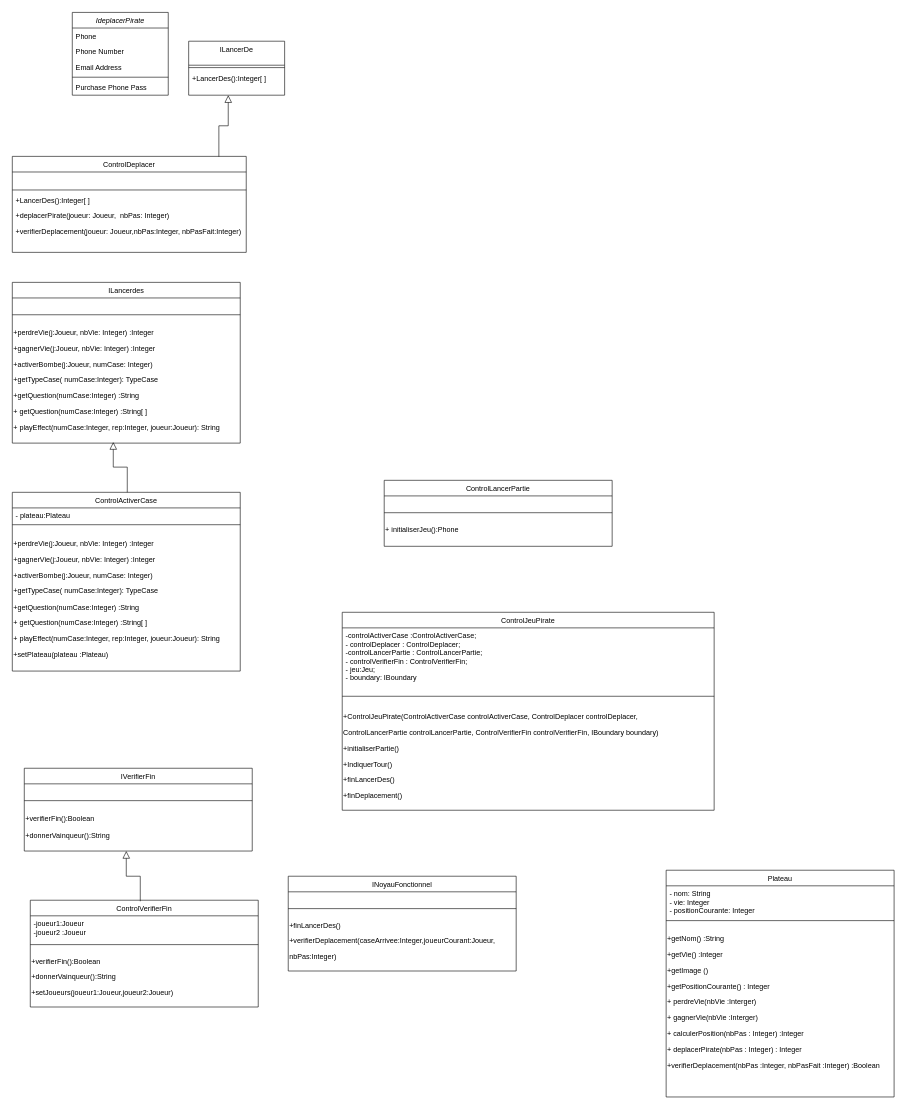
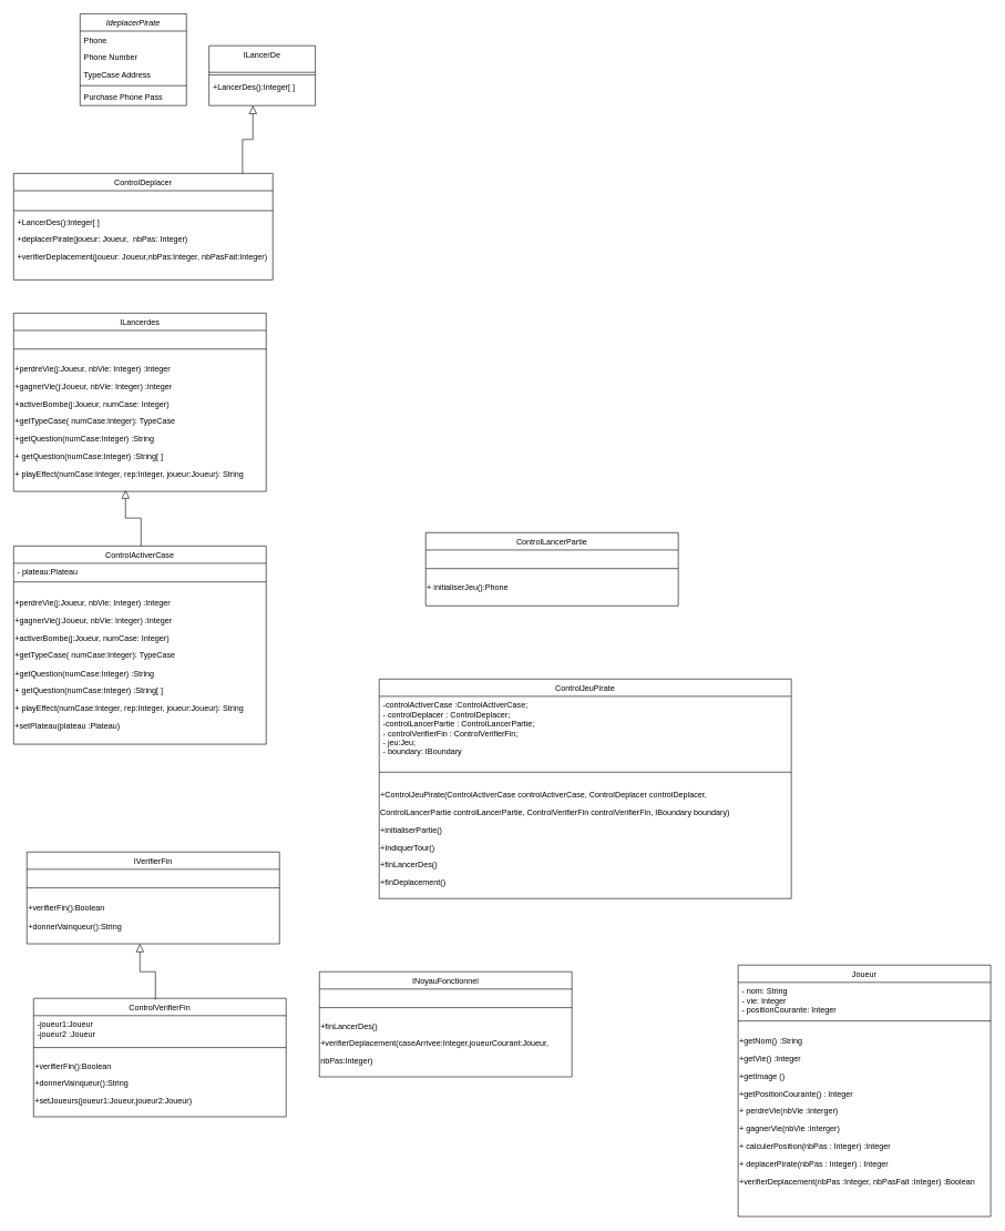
  <mxCell id="0" />
  <mxCell id="1" parent="0" />
  <mxCell id="2" value="IdeplacerPirate" style="swimlane;fontStyle=2;align=center;verticalAlign=top;childLayout=stackLayout;horizontal=1;startSize=26;horizontalStack=0;resizeParent=1;resizeLast=0;collapsible=1;marginBottom=0;rounded=0;shadow=0;strokeWidth=1;" parent="1" vertex="1"><mxGeometry x="120" y="20" width="160" height="138" as="geometry"><mxRectangle x="230" y="140" width="160" height="26" as="alternateBounds" /></mxGeometry></mxCell>
  <mxCell id="3" value="Phone" style="text;align=left;verticalAlign=top;spacingLeft=4;spacingRight=4;overflow=hidden;rotatable=0;points=[[0,0.5],[1,0.5]];portConstraint=eastwest;" parent="2" vertex="1"><mxGeometry y="26" width="160" height="26" as="geometry" /></mxCell>
  <mxCell id="4" value="Phone Number" style="text;align=left;verticalAlign=top;spacingLeft=4;spacingRight=4;overflow=hidden;rotatable=0;points=[[0,0.5],[1,0.5]];portConstraint=eastwest;rounded=0;shadow=0;html=0;" parent="2" vertex="1"><mxGeometry y="52" width="160" height="26" as="geometry" /></mxCell>
- <mxCell id="5" value="Email Address" style="text;align=left;verticalAlign=top;spacingLeft=4;spacingRight=4;overflow=hidden;rotatable=0;points=[[0,0.5],[1,0.5]];portConstraint=eastwest;rounded=0;shadow=0;html=0;" parent="2" vertex="1"><mxGeometry y="78" width="160" height="26" as="geometry" /></mxCell>
+ <mxCell id="5" value="TypeCase Address" style="text;align=left;verticalAlign=top;spacingLeft=4;spacingRight=4;overflow=hidden;rotatable=0;points=[[0,0.5],[1,0.5]];portConstraint=eastwest;rounded=0;shadow=0;html=0;" parent="2" vertex="1"><mxGeometry y="78" width="160" height="26" as="geometry" /></mxCell>
  <mxCell id="6" value="" style="line;html=1;strokeWidth=1;align=left;verticalAlign=middle;spacingTop=-1;spacingLeft=3;spacingRight=3;rotatable=0;labelPosition=right;points=[];portConstraint=eastwest;" parent="2" vertex="1"><mxGeometry y="104" width="160" height="8" as="geometry" /></mxCell>
  <mxCell id="7" value="Purchase Phone Pass" style="text;align=left;verticalAlign=top;spacingLeft=4;spacingRight=4;overflow=hidden;rotatable=0;points=[[0,0.5],[1,0.5]];portConstraint=eastwest;" parent="2" vertex="1"><mxGeometry y="112" width="160" height="26" as="geometry" /></mxCell>
  <mxCell id="8" value="ControlDeplacer" style="swimlane;fontStyle=0;align=center;verticalAlign=top;childLayout=stackLayout;horizontal=1;startSize=26;horizontalStack=0;resizeParent=1;resizeLast=0;collapsible=1;marginBottom=0;rounded=0;shadow=0;strokeWidth=1;" parent="1" vertex="1"><mxGeometry x="20" y="260" width="390" height="160" as="geometry"><mxRectangle x="130" y="380" width="160" height="26" as="alternateBounds" /></mxGeometry></mxCell>
  <mxCell id="9" value="                         " style="text;align=left;verticalAlign=top;spacingLeft=4;spacingRight=4;overflow=hidden;rotatable=0;points=[[0,0.5],[1,0.5]];portConstraint=eastwest;" parent="8" vertex="1"><mxGeometry y="26" width="390" height="26" as="geometry" /></mxCell>
  <mxCell id="10" value="" style="line;html=1;strokeWidth=1;align=left;verticalAlign=middle;spacingTop=-1;spacingLeft=3;spacingRight=3;rotatable=0;labelPosition=right;points=[];portConstraint=eastwest;" parent="8" vertex="1"><mxGeometry y="52" width="390" height="8" as="geometry" /></mxCell>
  <mxCell id="11" value="+LancerDes():Integer[ ]" style="text;align=left;verticalAlign=top;spacingLeft=4;spacingRight=4;overflow=hidden;rotatable=0;points=[[0,0.5],[1,0.5]];portConstraint=eastwest;fontStyle=0" parent="8" vertex="1"><mxGeometry y="60" width="390" height="26" as="geometry" /></mxCell>
  <mxCell id="12" value="+deplacerPirate(joueur: Joueur,  nbPas: Integer)" style="text;align=left;verticalAlign=top;spacingLeft=4;spacingRight=4;overflow=hidden;rotatable=0;points=[[0,0.5],[1,0.5]];portConstraint=eastwest;" parent="8" vertex="1"><mxGeometry y="86" width="390" height="26" as="geometry" /></mxCell>
  <mxCell id="13" value="+verifierDeplacement(joueur: Joueur,nbPas:Integer, nbPasFait:Integer)" style="text;align=left;verticalAlign=top;spacingLeft=4;spacingRight=4;overflow=hidden;rotatable=0;points=[[0,0.5],[1,0.5]];portConstraint=eastwest;" vertex="1" parent="8"><mxGeometry y="112" width="390" height="26" as="geometry" /></mxCell>
- <mxCell id="14" value="Plateau" style="swimlane;fontStyle=0;align=center;verticalAlign=top;childLayout=stackLayout;horizontal=1;startSize=26;horizontalStack=0;resizeParent=1;resizeLast=0;collapsible=1;marginBottom=0;rounded=0;shadow=0;strokeWidth=1;" parent="1" vertex="1"><mxGeometry x="1110" y="1450" width="380" height="378" as="geometry"><mxRectangle x="340" y="380" width="170" height="26" as="alternateBounds" /></mxGeometry></mxCell>
+ <mxCell id="14" value="Joueur" style="swimlane;fontStyle=0;align=center;verticalAlign=top;childLayout=stackLayout;horizontal=1;startSize=26;horizontalStack=0;resizeParent=1;resizeLast=0;collapsible=1;marginBottom=0;rounded=0;shadow=0;strokeWidth=1;" parent="1" vertex="1"><mxGeometry x="1110" y="1450" width="380" height="378" as="geometry"><mxRectangle x="340" y="380" width="170" height="26" as="alternateBounds" /></mxGeometry></mxCell>
  <mxCell id="15" value="- nom: String&#10;- vie: Integer&#10;- positionCourante: Integer" style="text;align=left;verticalAlign=top;spacingLeft=4;spacingRight=4;overflow=hidden;rotatable=0;points=[[0,0.5],[1,0.5]];portConstraint=eastwest;" parent="14" vertex="1"><mxGeometry y="26" width="380" height="54" as="geometry" /></mxCell>
  <mxCell id="16" value="" style="line;html=1;strokeWidth=1;align=left;verticalAlign=middle;spacingTop=-1;spacingLeft=3;spacingRight=3;rotatable=0;labelPosition=right;points=[];portConstraint=eastwest;" parent="14" vertex="1"><mxGeometry y="80" width="380" height="8" as="geometry" /></mxCell>
  <mxCell id="17" value="&lt;p class=&quot;MsoNormal&quot;&gt;+getNom()&amp;nbsp;:String&lt;/p&gt;&lt;p style=&quot;&quot; class=&quot;MsoNormal&quot;&gt;&lt;span style=&quot;background-color: initial;&quot;&gt;+getVie()&amp;nbsp;:Integer&lt;/span&gt;&lt;/p&gt;&lt;p class=&quot;MsoNormal&quot;&gt;+getImage&amp;nbsp;()&lt;/p&gt;&lt;p class=&quot;MsoNormal&quot;&gt;+getPositionCourante()&amp;nbsp;: Integer&lt;/p&gt;&lt;p class=&quot;MsoNormal&quot;&gt;+ perdreVie(nbVie&amp;nbsp;:Interger)&amp;nbsp;&lt;/p&gt;&lt;p class=&quot;MsoNormal&quot;&gt;+ gagnerVie(nbVie&amp;nbsp;:Interger)&amp;nbsp;&lt;/p&gt;&lt;p class=&quot;MsoNormal&quot;&gt;+ calculerPosition(nbPas&amp;nbsp;: Integer)&amp;nbsp;:Integer&lt;/p&gt;&lt;p class=&quot;MsoNormal&quot;&gt;+ deplacerPirate(nbPas&amp;nbsp;: Integer)&amp;nbsp;: Integer&lt;/p&gt;&lt;p class=&quot;MsoNormal&quot;&gt;+verifierDeplacement(nbPas&amp;nbsp;:Integer, nbPasFait&amp;nbsp;:Integer)&amp;nbsp;:Boolean&lt;/p&gt;&lt;p class=&quot;MsoNormal&quot;&gt;&lt;br&gt;&lt;/p&gt;" style="text;html=1;align=left;verticalAlign=middle;resizable=0;points=[];autosize=1;strokeColor=none;fillColor=none;" vertex="1" parent="14"><mxGeometry y="88" width="380" height="290" as="geometry" /></mxCell>
  <mxCell id="18" value="ILancerDe" style="swimlane;fontStyle=0;align=center;verticalAlign=top;childLayout=stackLayout;horizontal=1;startSize=40;horizontalStack=0;resizeParent=1;resizeLast=0;collapsible=1;marginBottom=0;rounded=0;shadow=0;strokeWidth=1;" parent="1" vertex="1"><mxGeometry x="314" y="68" width="160" height="90" as="geometry"><mxRectangle x="550" y="140" width="160" height="26" as="alternateBounds" /></mxGeometry></mxCell>
  <mxCell id="19" value="" style="line;html=1;strokeWidth=1;align=left;verticalAlign=middle;spacingTop=-1;spacingLeft=3;spacingRight=3;rotatable=0;labelPosition=right;points=[];portConstraint=eastwest;" parent="18" vertex="1"><mxGeometry y="40" width="160" height="8" as="geometry" /></mxCell>
  <mxCell id="20" value="+LancerDes():Integer[ ]" style="text;align=left;verticalAlign=top;spacingLeft=4;spacingRight=4;overflow=hidden;rotatable=0;points=[[0,0.5],[1,0.5]];portConstraint=eastwest;" parent="18" vertex="1"><mxGeometry y="48" width="160" height="26" as="geometry" /></mxCell>
  <mxCell id="21" value="" style="endArrow=block;endSize=10;endFill=0;shadow=0;strokeWidth=1;rounded=0;curved=0;edgeStyle=elbowEdgeStyle;elbow=vertical;exitX=0.883;exitY=0.002;exitDx=0;exitDy=0;exitPerimeter=0;" edge="1" parent="1" source="8"><mxGeometry width="160" relative="1" as="geometry"><mxPoint x="160" y="240" as="sourcePoint" /><mxPoint x="380" y="158" as="targetPoint" /></mxGeometry></mxCell>
  <mxCell id="22" value="ILancerdes" style="swimlane;fontStyle=0;align=center;verticalAlign=top;childLayout=stackLayout;horizontal=1;startSize=26;horizontalStack=0;resizeParent=1;resizeLast=0;collapsible=1;marginBottom=0;rounded=0;shadow=0;strokeWidth=1;" vertex="1" parent="1"><mxGeometry x="20" y="470" width="380" height="268" as="geometry"><mxRectangle x="340" y="380" width="170" height="26" as="alternateBounds" /></mxGeometry></mxCell>
  <mxCell id="23" value="                                                     " style="text;align=left;verticalAlign=top;spacingLeft=4;spacingRight=4;overflow=hidden;rotatable=0;points=[[0,0.5],[1,0.5]];portConstraint=eastwest;" vertex="1" parent="22"><mxGeometry y="26" width="380" height="24" as="geometry" /></mxCell>
  <mxCell id="24" value="" style="line;html=1;strokeWidth=1;align=left;verticalAlign=middle;spacingTop=-1;spacingLeft=3;spacingRight=3;rotatable=0;labelPosition=right;points=[];portConstraint=eastwest;" vertex="1" parent="22"><mxGeometry y="50" width="380" height="8" as="geometry" /></mxCell>
  <mxCell id="25" value="&lt;p class=&quot;MsoNormal&quot;&gt;+perdreVie(j:Joueur, nbVie: Integer)&amp;nbsp;:Integer&lt;/p&gt;&lt;p style=&quot;&quot; class=&quot;MsoNormal&quot;&gt;&lt;span style=&quot;background-color: initial;&quot;&gt;+gagnerVie(&lt;/span&gt;&lt;span style=&quot;background-color: initial;&quot;&gt;j:Joueur, nbVie: Integer&lt;/span&gt;&lt;span style=&quot;background-color: initial;&quot;&gt;)&amp;nbsp;:Integer&lt;/span&gt;&lt;/p&gt;&lt;p class=&quot;MsoNormal&quot;&gt;+activerBombe(&lt;span style=&quot;background-color: initial;&quot;&gt;j:Joueur, numCase: Integer&lt;/span&gt;&lt;span style=&quot;background-color: initial;&quot;&gt;)&lt;/span&gt;&lt;/p&gt;&lt;p class=&quot;MsoNormal&quot;&gt;+getTypeCase( numCase:Integer): TypeCase&lt;/p&gt;&lt;p class=&quot;MsoNormal&quot;&gt;+&lt;span style=&quot;background-color: initial;&quot;&gt;getQuestion(numCase:Integer) :String&lt;/span&gt;&lt;span style=&quot;background-color: initial;&quot;&gt;&amp;nbsp;&lt;/span&gt;&lt;/p&gt;&lt;p class=&quot;MsoNormal&quot;&gt;+ getQuestion(numCase:Integer) :String[ ]&amp;nbsp;&lt;/p&gt;&lt;p class=&quot;MsoNormal&quot;&gt;+&amp;nbsp;playEffect(numCase:Integer, rep:Integer, joueur:Joueur): String&lt;/p&gt;" style="text;html=1;align=left;verticalAlign=middle;resizable=0;points=[];autosize=1;strokeColor=none;fillColor=none;" vertex="1" parent="22"><mxGeometry y="58" width="380" height="210" as="geometry" /></mxCell>
  <mxCell id="26" value="ControlActiverCase" style="swimlane;fontStyle=0;align=center;verticalAlign=top;childLayout=stackLayout;horizontal=1;startSize=26;horizontalStack=0;resizeParent=1;resizeLast=0;collapsible=1;marginBottom=0;rounded=0;shadow=0;strokeWidth=1;" vertex="1" parent="1"><mxGeometry x="20" y="820" width="380" height="298" as="geometry"><mxRectangle x="340" y="380" width="170" height="26" as="alternateBounds" /></mxGeometry></mxCell>
  <mxCell id="27" value="- plateau:Plateau" style="text;align=left;verticalAlign=top;spacingLeft=4;spacingRight=4;overflow=hidden;rotatable=0;points=[[0,0.5],[1,0.5]];portConstraint=eastwest;" vertex="1" parent="26"><mxGeometry y="26" width="380" height="24" as="geometry" /></mxCell>
  <mxCell id="28" value="" style="line;html=1;strokeWidth=1;align=left;verticalAlign=middle;spacingTop=-1;spacingLeft=3;spacingRight=3;rotatable=0;labelPosition=right;points=[];portConstraint=eastwest;" vertex="1" parent="26"><mxGeometry y="50" width="380" height="8" as="geometry" /></mxCell>
  <mxCell id="29" value="&lt;p class=&quot;MsoNormal&quot;&gt;+perdreVie(j:Joueur, nbVie: Integer)&amp;nbsp;:Integer&lt;/p&gt;&lt;p style=&quot;&quot; class=&quot;MsoNormal&quot;&gt;&lt;span style=&quot;background-color: initial;&quot;&gt;+gagnerVie(&lt;/span&gt;&lt;span style=&quot;background-color: initial;&quot;&gt;j:Joueur, nbVie: Integer&lt;/span&gt;&lt;span style=&quot;background-color: initial;&quot;&gt;)&amp;nbsp;:Integer&lt;/span&gt;&lt;/p&gt;&lt;p class=&quot;MsoNormal&quot;&gt;+activerBombe(&lt;span style=&quot;background-color: initial;&quot;&gt;j:Joueur, numCase: Integer&lt;/span&gt;&lt;span style=&quot;background-color: initial;&quot;&gt;)&lt;/span&gt;&lt;/p&gt;&lt;p class=&quot;MsoNormal&quot;&gt;+getTypeCase( numCase:Integer): TypeCase&lt;/p&gt;&lt;p class=&quot;MsoNormal&quot;&gt;+&lt;span style=&quot;background-color: initial;&quot;&gt;getQuestion(numCase:Integer) :String&lt;/span&gt;&lt;span style=&quot;background-color: initial;&quot;&gt;&amp;nbsp;&lt;/span&gt;&lt;/p&gt;&lt;p class=&quot;MsoNormal&quot;&gt;+ getQuestion(numCase:Integer) :String[ ]&amp;nbsp;&lt;/p&gt;&lt;p class=&quot;MsoNormal&quot;&gt;+&amp;nbsp;playEffect(numCase:Integer, rep:Integer, joueur:Joueur): String&lt;/p&gt;&lt;p class=&quot;MsoNormal&quot;&gt;+setPlateau(plateau :Plateau)&lt;/p&gt;" style="text;html=1;align=left;verticalAlign=middle;resizable=0;points=[];autosize=1;strokeColor=none;fillColor=none;" vertex="1" parent="26"><mxGeometry y="58" width="380" height="240" as="geometry" /></mxCell>
  <mxCell id="30" value="" style="endArrow=block;endSize=10;endFill=0;shadow=0;strokeWidth=1;rounded=0;curved=0;edgeStyle=elbowEdgeStyle;elbow=vertical;exitX=0.193;exitY=-0.021;exitDx=0;exitDy=0;exitPerimeter=0;" edge="1" parent="1"><mxGeometry width="160" relative="1" as="geometry"><mxPoint x="211.67" y="820.002" as="sourcePoint" /><mxPoint x="188.33" y="736.26" as="targetPoint" /></mxGeometry></mxCell>
  <mxCell id="31" value="ControlLancerPartie" style="swimlane;fontStyle=0;align=center;verticalAlign=top;childLayout=stackLayout;horizontal=1;startSize=26;horizontalStack=0;resizeParent=1;resizeLast=0;collapsible=1;marginBottom=0;rounded=0;shadow=0;strokeWidth=1;" vertex="1" parent="1"><mxGeometry x="640" y="800" width="380" height="110" as="geometry"><mxRectangle x="340" y="380" width="170" height="26" as="alternateBounds" /></mxGeometry></mxCell>
  <mxCell id="32" value="                                " style="text;align=left;verticalAlign=top;spacingLeft=4;spacingRight=4;overflow=hidden;rotatable=0;points=[[0,0.5],[1,0.5]];portConstraint=eastwest;" vertex="1" parent="31"><mxGeometry y="26" width="380" height="24" as="geometry" /></mxCell>
  <mxCell id="33" value="" style="line;html=1;strokeWidth=1;align=left;verticalAlign=middle;spacingTop=-1;spacingLeft=3;spacingRight=3;rotatable=0;labelPosition=right;points=[];portConstraint=eastwest;" vertex="1" parent="31"><mxGeometry y="50" width="380" height="8" as="geometry" /></mxCell>
  <mxCell id="34" value="&lt;p class=&quot;MsoNormal&quot;&gt;+ initialiserJeu():Phone&lt;/p&gt;" style="text;html=1;align=left;verticalAlign=middle;resizable=0;points=[];autosize=1;strokeColor=none;fillColor=none;" vertex="1" parent="31"><mxGeometry y="58" width="380" height="50" as="geometry" /></mxCell>
  <mxCell id="35" value="IVerifierFin" style="swimlane;fontStyle=0;align=center;verticalAlign=top;childLayout=stackLayout;horizontal=1;startSize=26;horizontalStack=0;resizeParent=1;resizeLast=0;collapsible=1;marginBottom=0;rounded=0;shadow=0;strokeWidth=1;" vertex="1" parent="1"><mxGeometry x="40" y="1280" width="380" height="138" as="geometry"><mxRectangle x="340" y="380" width="170" height="26" as="alternateBounds" /></mxGeometry></mxCell>
  <mxCell id="36" value="                                " style="text;align=left;verticalAlign=top;spacingLeft=4;spacingRight=4;overflow=hidden;rotatable=0;points=[[0,0.5],[1,0.5]];portConstraint=eastwest;" vertex="1" parent="35"><mxGeometry y="26" width="380" height="24" as="geometry" /></mxCell>
  <mxCell id="37" value="" style="line;html=1;strokeWidth=1;align=left;verticalAlign=middle;spacingTop=-1;spacingLeft=3;spacingRight=3;rotatable=0;labelPosition=right;points=[];portConstraint=eastwest;" vertex="1" parent="35"><mxGeometry y="50" width="380" height="8" as="geometry" /></mxCell>
  <mxCell id="38" value="&lt;p class=&quot;MsoNormal&quot;&gt;+verifierFin():Boolean&lt;/p&gt;&lt;p class=&quot;MsoNormal&quot;&gt;&lt;span style=&quot;background-color: initial;&quot;&gt;+donnerVainqueur():String&lt;/span&gt;&lt;/p&gt;" style="text;html=1;align=left;verticalAlign=middle;resizable=0;points=[];autosize=1;strokeColor=none;fillColor=none;" vertex="1" parent="35"><mxGeometry y="58" width="380" height="80" as="geometry" /></mxCell>
  <mxCell id="39" value="ControlVerifierFin" style="swimlane;fontStyle=0;align=center;verticalAlign=top;childLayout=stackLayout;horizontal=1;startSize=26;horizontalStack=0;resizeParent=1;resizeLast=0;collapsible=1;marginBottom=0;rounded=0;shadow=0;strokeWidth=1;" vertex="1" parent="1"><mxGeometry x="50" y="1500" width="380" height="178" as="geometry"><mxRectangle x="340" y="380" width="170" height="26" as="alternateBounds" /></mxGeometry></mxCell>
  <mxCell id="40" value="-joueur1:Joueur&#10;-joueur2 :Joueur" style="text;align=left;verticalAlign=top;spacingLeft=4;spacingRight=4;overflow=hidden;rotatable=0;points=[[0,0.5],[1,0.5]];portConstraint=eastwest;" vertex="1" parent="39"><mxGeometry y="26" width="380" height="44" as="geometry" /></mxCell>
  <mxCell id="41" value="" style="line;html=1;strokeWidth=1;align=left;verticalAlign=middle;spacingTop=-1;spacingLeft=3;spacingRight=3;rotatable=0;labelPosition=right;points=[];portConstraint=eastwest;" vertex="1" parent="39"><mxGeometry y="70" width="380" height="8" as="geometry" /></mxCell>
  <mxCell id="42" value="&lt;p class=&quot;MsoNormal&quot;&gt;+verifierFin():Boolean&lt;/p&gt;&lt;p class=&quot;MsoNormal&quot;&gt;&lt;span style=&quot;background-color: initial;&quot;&gt;+donnerVainqueur():String&lt;/span&gt;&lt;/p&gt;&lt;p class=&quot;MsoNormal&quot;&gt;&lt;span style=&quot;background-color: initial;&quot;&gt;+setJoueurs(joueur1:Joueur,joueur2:Joueur)&lt;/span&gt;&lt;/p&gt;" style="text;html=1;align=left;verticalAlign=middle;resizable=0;points=[];autosize=1;strokeColor=none;fillColor=none;" vertex="1" parent="39"><mxGeometry y="78" width="380" height="100" as="geometry" /></mxCell>
  <mxCell id="43" value="" style="endArrow=block;endSize=10;endFill=0;shadow=0;strokeWidth=1;rounded=0;curved=0;edgeStyle=elbowEdgeStyle;elbow=vertical;exitX=0.193;exitY=-0.021;exitDx=0;exitDy=0;exitPerimeter=0;" edge="1" parent="1"><mxGeometry width="160" relative="1" as="geometry"><mxPoint x="233.34" y="1501.742" as="sourcePoint" /><mxPoint x="210" y="1418" as="targetPoint" /></mxGeometry></mxCell>
  <mxCell id="44" value="ControlJeuPirate" style="swimlane;fontStyle=0;align=center;verticalAlign=top;childLayout=stackLayout;horizontal=1;startSize=26;horizontalStack=0;resizeParent=1;resizeLast=0;collapsible=1;marginBottom=0;rounded=0;shadow=0;strokeWidth=1;" vertex="1" parent="1"><mxGeometry x="570" y="1020" width="620" height="330" as="geometry"><mxRectangle x="340" y="380" width="170" height="26" as="alternateBounds" /></mxGeometry></mxCell>
  <mxCell id="45" value="-controlActiverCase :ControlActiverCase;&#10;- controlDeplacer : ControlDeplacer; &#10;-controlLancerPartie : ControlLancerPartie;&#10;- controlVerifierFin : ControlVerifierFin;&#10;- jeu:Jeu;&#10;- boundary: IBoundary" style="text;align=left;verticalAlign=top;spacingLeft=4;spacingRight=4;overflow=hidden;rotatable=0;points=[[0,0.5],[1,0.5]];portConstraint=eastwest;" vertex="1" parent="44"><mxGeometry y="26" width="620" height="104" as="geometry" /></mxCell>
  <mxCell id="46" value="" style="line;html=1;strokeWidth=1;align=left;verticalAlign=middle;spacingTop=-1;spacingLeft=3;spacingRight=3;rotatable=0;labelPosition=right;points=[];portConstraint=eastwest;" vertex="1" parent="44"><mxGeometry y="130" width="620" height="20" as="geometry" /></mxCell>
  <mxCell id="47" value="&lt;p class=&quot;MsoNormal&quot;&gt;+ControlJeuPirate(ControlActiverCase controlActiverCase,&amp;nbsp;&lt;span style=&quot;background-color: initial;&quot;&gt;ControlDeplacer controlDeplacer,&amp;nbsp;&lt;/span&gt;&lt;/p&gt;&lt;p class=&quot;MsoNormal&quot;&gt;&lt;span style=&quot;background-color: initial;&quot;&gt;ControlLancerPartie controlLancerPartie,&lt;/span&gt;&lt;span style=&quot;background-color: initial;&quot;&gt;&amp;nbsp;ControlVerifierFin controlVerifierFin, IBoundary boundary)&lt;/span&gt;&lt;/p&gt;&lt;p class=&quot;MsoNormal&quot;&gt;&lt;span style=&quot;background-color: initial;&quot;&gt;+initialiserPartie()&lt;/span&gt;&lt;/p&gt;&lt;p class=&quot;MsoNormal&quot;&gt;&lt;span style=&quot;background-color: initial;&quot;&gt;+IndiquerTour()&lt;/span&gt;&lt;/p&gt;&lt;p class=&quot;MsoNormal&quot;&gt;&lt;span style=&quot;background-color: initial;&quot;&gt;+finLancerDes()&lt;/span&gt;&lt;/p&gt;&lt;p class=&quot;MsoNormal&quot;&gt;&lt;span style=&quot;background-color: initial;&quot;&gt;+finDeplacement()&lt;/span&gt;&lt;/p&gt;" style="text;html=1;align=left;verticalAlign=middle;resizable=0;points=[];autosize=1;strokeColor=none;fillColor=none;" vertex="1" parent="44"><mxGeometry y="150" width="620" height="180" as="geometry" /></mxCell>
  <mxCell id="48" value="INoyauFonctionnel" style="swimlane;fontStyle=0;align=center;verticalAlign=top;childLayout=stackLayout;horizontal=1;startSize=26;horizontalStack=0;resizeParent=1;resizeLast=0;collapsible=1;marginBottom=0;rounded=0;shadow=0;strokeWidth=1;" vertex="1" parent="1"><mxGeometry x="480" y="1460" width="380" height="158" as="geometry"><mxRectangle x="340" y="380" width="170" height="26" as="alternateBounds" /></mxGeometry></mxCell>
  <mxCell id="49" value="                                " style="text;align=left;verticalAlign=top;spacingLeft=4;spacingRight=4;overflow=hidden;rotatable=0;points=[[0,0.5],[1,0.5]];portConstraint=eastwest;" vertex="1" parent="48"><mxGeometry y="26" width="380" height="24" as="geometry" /></mxCell>
  <mxCell id="50" value="" style="line;html=1;strokeWidth=1;align=left;verticalAlign=middle;spacingTop=-1;spacingLeft=3;spacingRight=3;rotatable=0;labelPosition=right;points=[];portConstraint=eastwest;" vertex="1" parent="48"><mxGeometry y="50" width="380" height="8" as="geometry" /></mxCell>
  <mxCell id="51" value="&lt;p class=&quot;MsoNormal&quot;&gt;+finLancerDes()&lt;/p&gt;&lt;p class=&quot;MsoNormal&quot;&gt;&lt;span style=&quot;background-color: initial;&quot;&gt;+&lt;/span&gt;&lt;span style=&quot;background-color: initial;&quot;&gt;verifierDeplacement(caseArrivee:Integer,joueurCourant:Joueur,&amp;nbsp;&lt;/span&gt;&lt;/p&gt;&lt;p class=&quot;MsoNormal&quot;&gt;&lt;span style=&quot;background-color: initial;&quot;&gt;nbPas:Integer)&lt;/span&gt;&lt;/p&gt;" style="text;html=1;align=left;verticalAlign=middle;resizable=0;points=[];autosize=1;strokeColor=none;fillColor=none;" vertex="1" parent="48"><mxGeometry y="58" width="380" height="100" as="geometry" /></mxCell>
